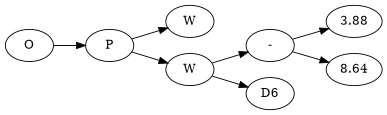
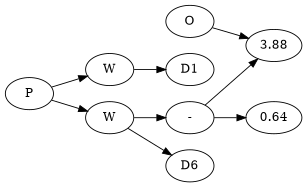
  digraph {
    rankdir=LR
    n1 [label=O]
    n2 [label=P]
    n3 [label=W]
    n4 [label=W]
+   n5 [label=D1]
    n6 [label="-"]
    n7 [label=D6]
    n8 [label=3.88]
-   n9 [label=8.64]
-   n1 -> n2
+   n9 [label=0.64]
+   n1 -> n8
    n2 -> n3
    n2 -> n4
+   n3 -> n5
    n4 -> n6
    n4 -> n7
    n6 -> n8
    n6 -> n9
  }
